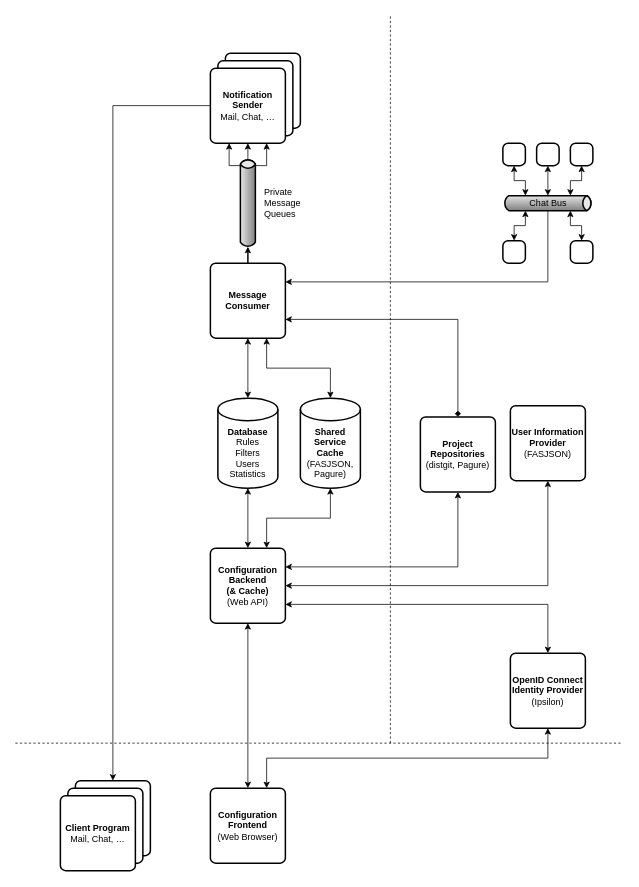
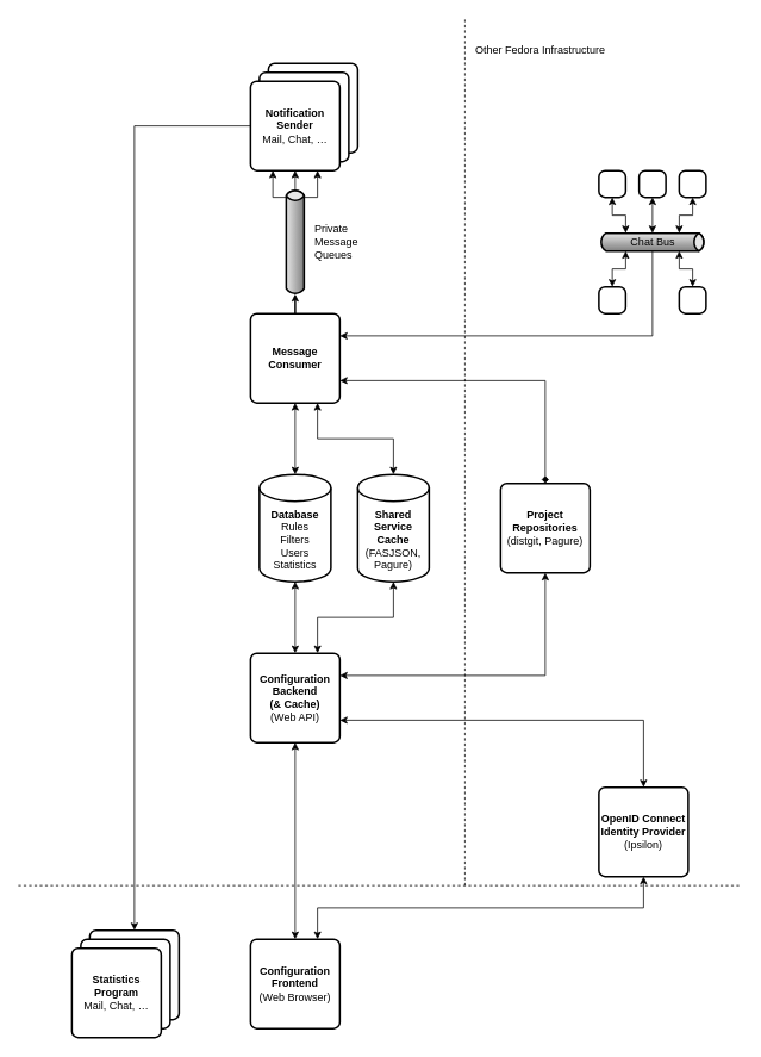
  <mxCell id="0" />
  <mxCell id="1" parent="0" />
  <mxCell id="2" value="&lt;b&gt;Database&lt;/b&gt;&lt;br&gt;Rules&lt;br&gt;Filters&lt;br&gt;Users&lt;br&gt;Statistics" style="shape=cylinder3;whiteSpace=wrap;html=1;boundedLbl=1;backgroundOutline=1;size=15;strokeWidth=2;" parent="1" vertex="1"><mxGeometry x="290" y="530" width="80" height="120" as="geometry" /></mxCell>
  <mxCell id="3" style="edgeStyle=orthogonalEdgeStyle;rounded=0;orthogonalLoop=1;jettySize=auto;html=1;entryX=0.5;entryY=1;entryDx=0;entryDy=0;startArrow=classic;startFill=1;" parent="1" source="5" target="11" edge="1"><mxGeometry relative="1" as="geometry" /></mxCell>
  <mxCell id="4" style="edgeStyle=orthogonalEdgeStyle;rounded=0;orthogonalLoop=1;jettySize=auto;html=1;startArrow=classic;startFill=1;exitX=0.75;exitY=0;exitDx=0;exitDy=0;" parent="1" source="5" target="12" edge="1"><mxGeometry relative="1" as="geometry" /></mxCell>
  <mxCell id="5" value="&lt;b&gt;Configuration&lt;br&gt;Frontend&lt;/b&gt;&lt;br&gt;(Web Browser)" style="rounded=1;whiteSpace=wrap;html=1;absoluteArcSize=1;arcSize=14;strokeWidth=2;" parent="1" vertex="1"><mxGeometry x="280" y="1050" width="100" height="100" as="geometry" /></mxCell>
  <mxCell id="6" style="edgeStyle=orthogonalEdgeStyle;rounded=0;orthogonalLoop=1;jettySize=auto;html=1;startArrow=classic;startFill=1;" parent="1" source="11" target="2" edge="1"><mxGeometry relative="1" as="geometry" /></mxCell>
  <mxCell id="7" style="edgeStyle=orthogonalEdgeStyle;rounded=0;orthogonalLoop=1;jettySize=auto;html=1;exitX=1;exitY=0.75;exitDx=0;exitDy=0;entryX=0.5;entryY=0;entryDx=0;entryDy=0;startArrow=classic;startFill=1;endArrow=classic;endFill=1;" parent="1" source="11" target="12" edge="1"><mxGeometry relative="1" as="geometry" /></mxCell>
  <mxCell id="8" style="edgeStyle=orthogonalEdgeStyle;rounded=0;orthogonalLoop=1;jettySize=auto;html=1;exitX=0.75;exitY=0;exitDx=0;exitDy=0;entryX=0.5;entryY=1;entryDx=0;entryDy=0;entryPerimeter=0;startArrow=classic;startFill=1;endArrow=classic;endFill=1;" parent="1" source="11" target="20" edge="1"><mxGeometry relative="1" as="geometry" /></mxCell>
  <mxCell id="9" style="edgeStyle=orthogonalEdgeStyle;rounded=0;orthogonalLoop=1;jettySize=auto;html=1;exitX=1;exitY=0.25;exitDx=0;exitDy=0;entryX=0.5;entryY=1;entryDx=0;entryDy=0;startArrow=classic;startFill=1;endArrow=classic;endFill=1;" parent="1" source="11" target="21" edge="1"><mxGeometry relative="1" as="geometry" /></mxCell>
- <mxCell id="10" style="edgeStyle=orthogonalEdgeStyle;rounded=0;orthogonalLoop=1;jettySize=auto;html=1;startArrow=classic;startFill=1;endArrow=classic;endFill=1;" parent="1" source="11" target="18" edge="1"><mxGeometry relative="1" as="geometry" /></mxCell>
  <mxCell id="11" value="&lt;b&gt;Configuration&lt;br&gt;&lt;/b&gt;&lt;b&gt;Backend&lt;br&gt;(&amp;amp; Cache)&lt;/b&gt;&lt;br&gt;(Web API)" style="rounded=1;whiteSpace=wrap;html=1;absoluteArcSize=1;arcSize=14;strokeWidth=2;" parent="1" vertex="1"><mxGeometry x="280" y="730" width="100" height="100" as="geometry" /></mxCell>
- <mxCell id="12" value="&lt;b&gt;OpenID Connect&lt;br&gt;Identity Provider&lt;/b&gt;&lt;br&gt;(Ipsilon)" style="rounded=1;whiteSpace=wrap;html=1;absoluteArcSize=1;arcSize=14;strokeWidth=2;" parent="1" vertex="1"><mxGeometry x="680" y="870" width="100" height="100" as="geometry" /></mxCell>
+ <mxCell id="12" value="&lt;b&gt;OpenID Connect&lt;br&gt;Identity Provider&lt;/b&gt;&lt;br&gt;(Ipsilon)" style="rounded=1;whiteSpace=wrap;html=1;absoluteArcSize=1;arcSize=14;strokeWidth=2;" parent="1" vertex="1"><mxGeometry x="670" y="880" width="100" height="100" as="geometry" /></mxCell>
  <mxCell id="13" style="edgeStyle=orthogonalEdgeStyle;rounded=0;orthogonalLoop=1;jettySize=auto;html=1;startArrow=classic;startFill=1;" parent="1" source="16" target="2" edge="1"><mxGeometry relative="1" as="geometry" /></mxCell>
  <mxCell id="14" style="edgeStyle=orthogonalEdgeStyle;rounded=0;orthogonalLoop=1;jettySize=auto;html=1;exitX=1;exitY=0.75;exitDx=0;exitDy=0;startArrow=classic;startFill=1;endArrow=diamond;endFill=1;" parent="1" source="16" target="21" edge="1"><mxGeometry relative="1" as="geometry" /></mxCell>
  <mxCell id="15" style="edgeStyle=orthogonalEdgeStyle;rounded=0;orthogonalLoop=1;jettySize=auto;html=1;exitX=1;exitY=0.25;exitDx=0;exitDy=0;entryX=0;entryY=1;entryDx=60;entryDy=0;entryPerimeter=0;startArrow=classic;startFill=1;endArrow=none;endFill=0;" edge="1" parent="1" source="16" target="27"><mxGeometry relative="1" as="geometry" /></mxCell>
  <mxCell id="16" value="&lt;b&gt;Message Consumer&lt;/b&gt;" style="rounded=1;whiteSpace=wrap;html=1;absoluteArcSize=1;arcSize=14;strokeWidth=2;" parent="1" vertex="1"><mxGeometry x="280" y="350" width="100" height="100" as="geometry" /></mxCell>
  <mxCell id="17" style="edgeStyle=orthogonalEdgeStyle;rounded=0;orthogonalLoop=1;jettySize=auto;html=1;exitX=0.5;exitY=1;exitDx=0;exitDy=0;entryX=1;entryY=0.5;entryDx=-2.7;entryDy=0;entryPerimeter=0;startArrow=classic;startFill=1;endArrow=none;endFill=0;" edge="1" parent="1" source="37" target="33"><mxGeometry relative="1" as="geometry" /></mxCell>
- <mxCell id="18" value="&lt;b&gt;User Information Provider&lt;br&gt;&lt;/b&gt;(FASJSON)" style="rounded=1;whiteSpace=wrap;html=1;absoluteArcSize=1;arcSize=14;strokeWidth=2;" parent="1" vertex="1"><mxGeometry x="680" y="540" width="100" height="100" as="geometry" /></mxCell>
  <mxCell id="19" style="edgeStyle=orthogonalEdgeStyle;rounded=0;orthogonalLoop=1;jettySize=auto;html=1;entryX=0.75;entryY=1;entryDx=0;entryDy=0;startArrow=classic;startFill=1;endArrow=classic;endFill=1;exitX=0.5;exitY=0;exitDx=0;exitDy=0;exitPerimeter=0;" parent="1" source="20" target="16" edge="1"><mxGeometry relative="1" as="geometry" /></mxCell>
  <mxCell id="20" value="&lt;b&gt;Shared&lt;/b&gt;&lt;br&gt;&lt;b&gt;Service&lt;/b&gt;&lt;br&gt;&lt;b&gt;Cache&lt;/b&gt;&lt;br&gt;(FASJSON, Pagure)" style="shape=cylinder3;whiteSpace=wrap;html=1;boundedLbl=1;backgroundOutline=1;size=15;strokeWidth=2;" parent="1" vertex="1"><mxGeometry x="400" y="530" width="80" height="120" as="geometry" /></mxCell>
- <mxCell id="21" value="&lt;b&gt;Project Repositories&lt;/b&gt;&lt;br&gt;(distgit, Pagure)" style="rounded=1;whiteSpace=wrap;html=1;absoluteArcSize=1;arcSize=14;strokeWidth=2;" parent="1" vertex="1"><mxGeometry x="560" y="555" width="100" height="100" as="geometry" /></mxCell>
+ <mxCell id="21" value="&lt;b&gt;Project Repositories&lt;/b&gt;&lt;br&gt;(distgit, Pagure)" style="rounded=1;whiteSpace=wrap;html=1;absoluteArcSize=1;arcSize=14;strokeWidth=2;" parent="1" vertex="1"><mxGeometry x="560" y="540" width="100" height="100" as="geometry" /></mxCell>
  <mxCell id="22" style="edgeStyle=orthogonalEdgeStyle;rounded=0;orthogonalLoop=1;jettySize=auto;html=1;exitX=0;exitY=0;exitDx=60;exitDy=0;exitPerimeter=0;startArrow=classic;startFill=1;endArrow=classic;endFill=1;entryX=0.5;entryY=1;entryDx=0;entryDy=0;" edge="1" parent="1" source="27" target="39"><mxGeometry relative="1" as="geometry"><mxPoint x="729.857" y="230" as="targetPoint" /></mxGeometry></mxCell>
  <mxCell id="23" style="edgeStyle=orthogonalEdgeStyle;rounded=0;orthogonalLoop=1;jettySize=auto;html=1;exitX=0;exitY=0;exitDx=90;exitDy=0;exitPerimeter=0;startArrow=classic;startFill=1;endArrow=classic;endFill=1;entryX=0.5;entryY=1;entryDx=0;entryDy=0;" edge="1" parent="1" source="27" target="40"><mxGeometry relative="1" as="geometry"><mxPoint x="759.857" y="230" as="targetPoint" /></mxGeometry></mxCell>
  <mxCell id="24" style="edgeStyle=orthogonalEdgeStyle;rounded=0;orthogonalLoop=1;jettySize=auto;html=1;exitX=0;exitY=0;exitDx=30;exitDy=0;exitPerimeter=0;startArrow=classic;startFill=1;endArrow=classic;endFill=1;entryX=0.5;entryY=1;entryDx=0;entryDy=0;" edge="1" parent="1" source="27" target="41"><mxGeometry relative="1" as="geometry"><mxPoint x="699.857" y="230" as="targetPoint" /></mxGeometry></mxCell>
  <mxCell id="25" style="edgeStyle=orthogonalEdgeStyle;rounded=0;orthogonalLoop=1;jettySize=auto;html=1;exitX=0;exitY=1;exitDx=30;exitDy=0;exitPerimeter=0;startArrow=classic;startFill=1;endArrow=classic;endFill=1;entryX=0.5;entryY=0;entryDx=0;entryDy=0;" edge="1" parent="1" source="27" target="43"><mxGeometry relative="1" as="geometry"><mxPoint x="699.857" y="310" as="targetPoint" /></mxGeometry></mxCell>
  <mxCell id="26" style="edgeStyle=orthogonalEdgeStyle;rounded=0;orthogonalLoop=1;jettySize=auto;html=1;exitX=0;exitY=1;exitDx=90;exitDy=0;exitPerimeter=0;startArrow=classic;startFill=1;endArrow=classic;endFill=1;entryX=0.5;entryY=0;entryDx=0;entryDy=0;" edge="1" parent="1" source="27" target="42"><mxGeometry relative="1" as="geometry"><mxPoint x="759.857" y="310" as="targetPoint" /></mxGeometry></mxCell>
  <mxCell id="27" value="" style="strokeWidth=2;strokeColor=#000000;dashed=0;align=center;html=1;fontSize=8;shape=mxgraph.eip.messageChannel;" vertex="1" parent="1"><mxGeometry x="670" y="260" width="120" height="20" as="geometry" /></mxCell>
  <mxCell id="28" value="" style="edgeStyle=elbowEdgeStyle;strokeWidth=2;rounded=0;endArrow=block;startArrow=block;startSize=10;endSize=10;dashed=0;html=1;strokeColor=#808080;" edge="1" target="27" parent="1"><mxGeometry relative="1" as="geometry"><mxPoint x="690" y="280" as="sourcePoint" /></mxGeometry></mxCell>
  <mxCell id="29" value="" style="edgeStyle=elbowEdgeStyle;strokeWidth=2;rounded=0;endArrow=block;startArrow=block;startSize=10;endSize=10;dashed=0;html=1;strokeColor=#808080;" edge="1" target="27" parent="1"><mxGeometry relative="1" as="geometry"><mxPoint x="730" y="280" as="sourcePoint" /></mxGeometry></mxCell>
  <mxCell id="30" value="" style="edgeStyle=elbowEdgeStyle;strokeWidth=2;rounded=0;endArrow=block;startArrow=block;startSize=10;endSize=10;dashed=0;html=1;strokeColor=#808080;" edge="1" target="27" parent="1"><mxGeometry relative="1" as="geometry"><mxPoint x="770" y="280" as="sourcePoint" /></mxGeometry></mxCell>
  <mxCell id="31" style="edgeStyle=orthogonalEdgeStyle;rounded=0;orthogonalLoop=1;jettySize=auto;html=1;startArrow=classic;startFill=1;endArrow=none;endFill=0;exitX=0.015;exitY=0.498;exitDx=0;exitDy=0;exitPerimeter=0;" edge="1" parent="1" source="33" target="16"><mxGeometry relative="1" as="geometry" /></mxCell>
  <mxCell id="32" style="edgeStyle=orthogonalEdgeStyle;rounded=0;orthogonalLoop=1;jettySize=auto;html=1;exitX=0;exitY=0;exitDx=110;exitDy=0;exitPerimeter=0;startArrow=none;startFill=0;endArrow=classic;endFill=1;entryX=0.25;entryY=1;entryDx=0;entryDy=0;" edge="1" parent="1" source="33" target="37"><mxGeometry relative="1" as="geometry"><mxPoint x="310" y="200" as="targetPoint" /></mxGeometry></mxCell>
  <mxCell id="33" value="" style="strokeWidth=2;strokeColor=#000000;dashed=0;align=center;html=1;fontSize=8;shape=mxgraph.eip.messageChannel;rotation=-90;" vertex="1" parent="1"><mxGeometry x="270" y="260" width="120" height="20" as="geometry" /></mxCell>
  <mxCell id="34" value="&lt;b&gt;Notification Sender&lt;/b&gt;" style="rounded=1;whiteSpace=wrap;html=1;absoluteArcSize=1;arcSize=14;strokeWidth=2;" vertex="1" parent="1"><mxGeometry x="300" y="70" width="100" height="100" as="geometry" /></mxCell>
  <mxCell id="35" value="&lt;b&gt;Notification Sender&lt;/b&gt;" style="rounded=1;whiteSpace=wrap;html=1;absoluteArcSize=1;arcSize=14;strokeWidth=2;" vertex="1" parent="1"><mxGeometry x="290" y="80" width="100" height="100" as="geometry" /></mxCell>
  <mxCell id="36" style="edgeStyle=orthogonalEdgeStyle;rounded=0;orthogonalLoop=1;jettySize=auto;html=1;entryX=0.5;entryY=0;entryDx=0;entryDy=0;startArrow=none;startFill=0;endArrow=classic;endFill=1;" edge="1" parent="1" source="37" target="49"><mxGeometry relative="1" as="geometry" /></mxCell>
  <mxCell id="37" value="&lt;b&gt;Notification Sender&lt;/b&gt;&lt;br&gt;Mail, Chat, …" style="rounded=1;whiteSpace=wrap;html=1;absoluteArcSize=1;arcSize=14;strokeWidth=2;" parent="1" vertex="1"><mxGeometry x="280" y="90" width="100" height="100" as="geometry" /></mxCell>
  <mxCell id="38" style="edgeStyle=orthogonalEdgeStyle;rounded=0;orthogonalLoop=1;jettySize=auto;html=1;exitX=0;exitY=1;exitDx=110;exitDy=0;exitPerimeter=0;startArrow=none;startFill=0;endArrow=classic;endFill=1;entryX=0.75;entryY=1;entryDx=0;entryDy=0;" edge="1" parent="1" source="33" target="37"><mxGeometry relative="1" as="geometry"><mxPoint x="319.5" y="201.1" as="targetPoint" /><mxPoint x="330" y="230" as="sourcePoint" /></mxGeometry></mxCell>
  <mxCell id="39" value="" style="rounded=1;whiteSpace=wrap;html=1;absoluteArcSize=1;arcSize=14;strokeWidth=2;" vertex="1" parent="1"><mxGeometry x="715" y="190" width="30" height="30" as="geometry" /></mxCell>
  <mxCell id="40" value="" style="rounded=1;whiteSpace=wrap;html=1;absoluteArcSize=1;arcSize=14;strokeWidth=2;" vertex="1" parent="1"><mxGeometry x="760" y="190" width="30" height="30" as="geometry" /></mxCell>
  <mxCell id="41" value="" style="rounded=1;whiteSpace=wrap;html=1;absoluteArcSize=1;arcSize=14;strokeWidth=2;" vertex="1" parent="1"><mxGeometry x="670" y="190" width="30" height="30" as="geometry" /></mxCell>
  <mxCell id="42" value="" style="rounded=1;whiteSpace=wrap;html=1;absoluteArcSize=1;arcSize=14;strokeWidth=2;" vertex="1" parent="1"><mxGeometry x="760" y="320" width="30" height="30" as="geometry" /></mxCell>
  <mxCell id="43" value="" style="rounded=1;whiteSpace=wrap;html=1;absoluteArcSize=1;arcSize=14;strokeWidth=2;" vertex="1" parent="1"><mxGeometry x="670" y="320" width="30" height="30" as="geometry" /></mxCell>
  <mxCell id="44" value="Chat Bus" style="text;html=1;align=center;verticalAlign=middle;resizable=0;points=[];autosize=1;strokeColor=none;fillColor=none;" vertex="1" parent="1"><mxGeometry x="680" y="255" width="100" height="30" as="geometry" /></mxCell>
  <mxCell id="45" value="Private&lt;br&gt;Message&lt;br&gt;Queues" style="text;html=1;align=left;verticalAlign=middle;resizable=0;points=[];autosize=1;strokeColor=none;fillColor=none;" vertex="1" parent="1"><mxGeometry x="350" y="240" width="70" height="60" as="geometry" /></mxCell>
  <mxCell id="46" value="" style="endArrow=none;dashed=1;html=1;rounded=0;" edge="1" parent="1"><mxGeometry width="50" height="50" relative="1" as="geometry"><mxPoint x="20" y="990" as="sourcePoint" /><mxPoint x="830" y="990" as="targetPoint" /></mxGeometry></mxCell>
  <mxCell id="47" value="" style="endArrow=none;dashed=1;html=1;rounded=0;" edge="1" parent="1"><mxGeometry width="50" height="50" relative="1" as="geometry"><mxPoint x="520" y="990" as="sourcePoint" /><mxPoint x="520" y="20" as="targetPoint" /></mxGeometry></mxCell>
+ <mxCell id="48" value="Other Fedora Infrastructure" style="text;html=1;align=left;verticalAlign=middle;resizable=0;points=[];autosize=1;strokeColor=none;fillColor=none;" vertex="1" parent="1"><mxGeometry x="530" y="40" width="170" height="30" as="geometry" /></mxCell>
  <mxCell id="49" value="&lt;b&gt;Notification Sender&lt;/b&gt;" style="rounded=1;whiteSpace=wrap;html=1;absoluteArcSize=1;arcSize=14;strokeWidth=2;" vertex="1" parent="1"><mxGeometry x="100" y="1040" width="100" height="100" as="geometry" /></mxCell>
  <mxCell id="50" value="&lt;b&gt;Notification Sender&lt;/b&gt;" style="rounded=1;whiteSpace=wrap;html=1;absoluteArcSize=1;arcSize=14;strokeWidth=2;" vertex="1" parent="1"><mxGeometry x="90" y="1050" width="100" height="100" as="geometry" /></mxCell>
- <mxCell id="51" value="&lt;b&gt;Client Program&lt;br&gt;&lt;/b&gt;Mail, Chat, …" style="rounded=1;whiteSpace=wrap;html=1;absoluteArcSize=1;arcSize=14;strokeWidth=2;" vertex="1" parent="1"><mxGeometry x="80" y="1060" width="100" height="100" as="geometry" /></mxCell>
+ <mxCell id="51" value="&lt;b&gt;Statistics Program&lt;br&gt;&lt;/b&gt;Mail, Chat, …" style="rounded=1;whiteSpace=wrap;html=1;absoluteArcSize=1;arcSize=14;strokeWidth=2;" vertex="1" parent="1"><mxGeometry x="80" y="1060" width="100" height="100" as="geometry" /></mxCell>
